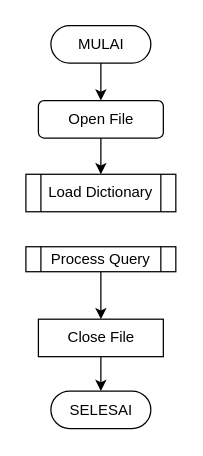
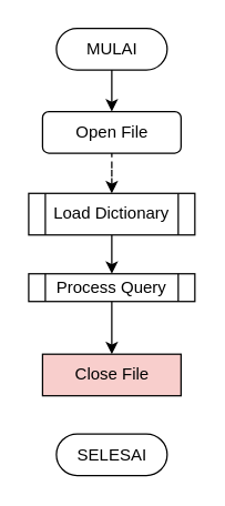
  <mxCell id="0" />
  <mxCell id="1" parent="0" />
  <mxCell id="2" style="edgeStyle=orthogonalEdgeStyle;rounded=0;orthogonalLoop=1;jettySize=auto;html=1;" parent="1" source="3" target="8" edge="1"><mxGeometry relative="1" as="geometry" /></mxCell>
  <mxCell id="3" value="MULAI" style="html=1;dashed=0;whitespace=wrap;shape=mxgraph.dfd.start" parent="1" vertex="1"><mxGeometry x="40" width="80" height="30" as="geometry" y="20" /></mxCell>
  <mxCell id="4" value="SELESAI" style="html=1;dashed=0;whitespace=wrap;shape=mxgraph.dfd.start" parent="1" vertex="1"><mxGeometry x="40" y="312.5" width="80" height="30" as="geometry" /></mxCell>
+ <mxCell id="5" style="edgeStyle=orthogonalEdgeStyle;rounded=0;orthogonalLoop=1;jettySize=auto;html=1;" parent="1" source="6" target="10" edge="1"><mxGeometry relative="1" as="geometry" /></mxCell>
  <mxCell id="6" value="Load Dictionary" style="shape=process;whiteSpace=wrap;html=1;backgroundOutline=1;" parent="1" vertex="1"><mxGeometry x="20" y="139" width="120" height="30" as="geometry" /></mxCell>
- <mxCell id="7" style="edgeStyle=orthogonalEdgeStyle;rounded=0;orthogonalLoop=1;jettySize=auto;html=1;entryX=0.5;entryY=0;entryDx=0;entryDy=0;" parent="1" source="8" target="6" edge="1"><mxGeometry relative="1" as="geometry" /></mxCell>
+ <mxCell id="7" style="edgeStyle=orthogonalEdgeStyle;rounded=0;orthogonalLoop=1;jettySize=auto;html=1;entryX=0.5;entryY=0;entryDx=0;entryDy=0;dashed=1;" parent="1" source="8" target="6" edge="1"><mxGeometry relative="1" as="geometry" /></mxCell>
  <mxCell id="8" value="Open File" style="html=1;dashed=0;whitespace=wrap;rounded=1;" parent="1" vertex="1"><mxGeometry x="30" y="80" width="100" height="30" as="geometry" /></mxCell>
  <mxCell id="9" style="edgeStyle=orthogonalEdgeStyle;rounded=0;orthogonalLoop=1;jettySize=auto;html=1;" parent="1" source="10" target="12" edge="1"><mxGeometry relative="1" as="geometry" /></mxCell>
  <mxCell id="10" value="Process Query" style="shape=process;whiteSpace=wrap;html=1;backgroundOutline=1;" parent="1" vertex="1"><mxGeometry x="20" y="197" width="120" height="20" as="geometry" /></mxCell>
- <mxCell id="11" style="edgeStyle=orthogonalEdgeStyle;rounded=0;orthogonalLoop=1;jettySize=auto;html=1;" parent="1" source="12" target="4" edge="1"><mxGeometry relative="1" as="geometry" /></mxCell>
- <mxCell id="12" value="Close File" style="html=1;dashed=0;whitespace=wrap;" parent="1" vertex="1"><mxGeometry x="30" y="255" width="100" height="30" as="geometry" /></mxCell>
+ <mxCell id="12" value="Close File" style="html=1;dashed=0;whitespace=wrap;fillColor=#f8cecc;" parent="1" vertex="1"><mxGeometry x="30" y="255" width="100" height="30" as="geometry" /></mxCell>
